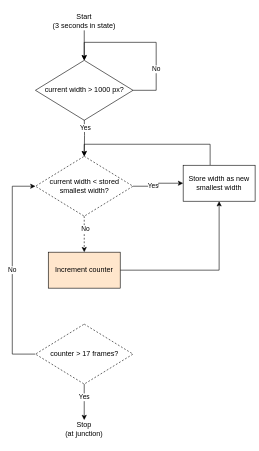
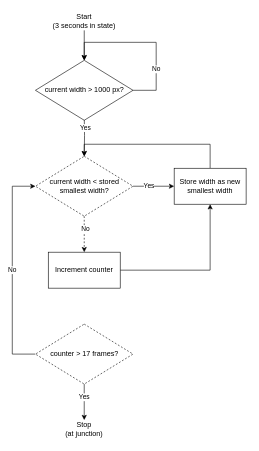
  <mxCell id="0" />
  <mxCell id="1" parent="0" />
  <mxCell id="2" style="edgeStyle=orthogonalEdgeStyle;rounded=0;orthogonalLoop=1;jettySize=auto;html=1;entryX=0.5;entryY=0;entryDx=0;entryDy=0;" edge="1" parent="1" target="10"><mxGeometry relative="1" as="geometry"><mxPoint x="140" y="189.997" as="sourcePoint" /></mxGeometry></mxCell>
  <mxCell id="3" value="Yes" style="edgeLabel;html=1;align=center;verticalAlign=middle;resizable=0;points=[];" vertex="1" connectable="0" parent="2"><mxGeometry x="-0.343" y="1" relative="1" as="geometry"><mxPoint as="offset" /></mxGeometry></mxCell>
  <mxCell id="4" style="edgeStyle=orthogonalEdgeStyle;rounded=0;orthogonalLoop=1;jettySize=auto;html=1;entryX=0.5;entryY=0;entryDx=0;entryDy=0;" edge="1" parent="1" source="5"><mxGeometry relative="1" as="geometry"><mxPoint x="140.005" y="100" as="targetPoint" /></mxGeometry></mxCell>
  <mxCell id="5" value="&lt;div&gt;Start&lt;/div&gt;(3 seconds in state)" style="text;html=1;strokeColor=none;fillColor=none;align=center;verticalAlign=middle;whiteSpace=wrap;rounded=0;" vertex="1" parent="1"><mxGeometry x="70" y="20" width="140" height="30" as="geometry" /></mxCell>
  <mxCell id="6" style="edgeStyle=orthogonalEdgeStyle;rounded=0;orthogonalLoop=1;jettySize=auto;html=1;entryX=0.5;entryY=0;entryDx=0;entryDy=0;dashed=1;" edge="1" parent="1" source="10" target="21"><mxGeometry relative="1" as="geometry" /></mxCell>
  <mxCell id="7" value="No" style="edgeLabel;html=1;align=center;verticalAlign=middle;resizable=0;points=[];" vertex="1" connectable="0" parent="6"><mxGeometry x="-0.281" y="1" relative="1" as="geometry"><mxPoint as="offset" /></mxGeometry></mxCell>
  <mxCell id="8" style="edgeStyle=orthogonalEdgeStyle;rounded=0;orthogonalLoop=1;jettySize=auto;html=1;entryX=0;entryY=0.5;entryDx=0;entryDy=0;" edge="1" parent="1" source="10" target="19"><mxGeometry relative="1" as="geometry" /></mxCell>
  <mxCell id="9" value="Yes" style="edgeLabel;html=1;align=center;verticalAlign=middle;resizable=0;points=[];" vertex="1" connectable="0" parent="8"><mxGeometry x="-0.247" y="2" relative="1" as="geometry"><mxPoint as="offset" /></mxGeometry></mxCell>
  <mxCell id="10" value="current width &amp;lt; stored smallest width?" style="rhombus;whiteSpace=wrap;html=1;dashed=1;" vertex="1" parent="1"><mxGeometry x="58.59" y="260" width="162.81" height="100" as="geometry" /></mxCell>
  <mxCell id="11" style="edgeStyle=orthogonalEdgeStyle;rounded=0;orthogonalLoop=1;jettySize=auto;html=1;entryX=0.5;entryY=0;entryDx=0;entryDy=0;exitX=1;exitY=0.5;exitDx=0;exitDy=0;" edge="1" parent="1" source="13"><mxGeometry relative="1" as="geometry"><mxPoint x="222.82" y="145" as="sourcePoint" /><mxPoint x="140.005" y="100" as="targetPoint" /><Array as="points"><mxPoint x="260" y="150" /><mxPoint x="260" y="70" /><mxPoint x="140" y="70" /></Array></mxGeometry></mxCell>
  <mxCell id="12" value="No" style="edgeLabel;html=1;align=center;verticalAlign=middle;resizable=0;points=[];" vertex="1" connectable="0" parent="11"><mxGeometry x="-0.36" y="1" relative="1" as="geometry"><mxPoint y="12" as="offset" /></mxGeometry></mxCell>
  <mxCell id="13" value="current width &amp;gt; 1000 px?" style="rhombus;whiteSpace=wrap;html=1;" vertex="1" parent="1"><mxGeometry x="58.59" y="100" width="162.81" height="100" as="geometry" /></mxCell>
  <mxCell id="14" value="No" style="edgeStyle=orthogonalEdgeStyle;rounded=0;orthogonalLoop=1;jettySize=auto;html=1;entryX=0;entryY=0.5;entryDx=0;entryDy=0;" edge="1" parent="1" source="17" target="10"><mxGeometry relative="1" as="geometry"><Array as="points"><mxPoint x="20" y="590" /><mxPoint x="20" y="310" /></Array></mxGeometry></mxCell>
  <mxCell id="15" style="edgeStyle=orthogonalEdgeStyle;rounded=0;orthogonalLoop=1;jettySize=auto;html=1;entryX=0.5;entryY=0;entryDx=0;entryDy=0;" edge="1" parent="1" source="17" target="22"><mxGeometry relative="1" as="geometry" /></mxCell>
  <mxCell id="16" value="Yes" style="edgeLabel;html=1;align=center;verticalAlign=middle;resizable=0;points=[];" vertex="1" connectable="0" parent="15"><mxGeometry x="-0.265" relative="1" as="geometry"><mxPoint as="offset" /></mxGeometry></mxCell>
  <mxCell id="17" value="counter &amp;gt; 17 frames?" style="rhombus;whiteSpace=wrap;html=1;dashed=1;" vertex="1" parent="1"><mxGeometry x="58.59" y="540" width="162.81" height="100" as="geometry" /></mxCell>
  <mxCell id="18" style="edgeStyle=orthogonalEdgeStyle;rounded=0;orthogonalLoop=1;jettySize=auto;html=1;entryX=0.5;entryY=0;entryDx=0;entryDy=0;" edge="1" parent="1" source="19" target="10"><mxGeometry relative="1" as="geometry"><Array as="points"><mxPoint x="350" y="240" /><mxPoint x="140" y="240" /></Array></mxGeometry></mxCell>
- <mxCell id="19" value="Store width as new smallest width" style="rounded=0;whiteSpace=wrap;html=1;" vertex="1" parent="1"><mxGeometry x="305" y="275" width="120" height="60" as="geometry" /></mxCell>
+ <mxCell id="19" value="Store width as new smallest width" style="rounded=0;whiteSpace=wrap;html=1;" vertex="1" parent="1"><mxGeometry x="290" y="280" width="120" height="60" as="geometry" /></mxCell>
  <mxCell id="20" style="edgeStyle=orthogonalEdgeStyle;rounded=0;orthogonalLoop=1;jettySize=auto;html=1;" edge="1" parent="1" source="21" target="19"><mxGeometry relative="1" as="geometry" /></mxCell>
- <mxCell id="21" value="Increment counter" style="rounded=0;whiteSpace=wrap;html=1;fillColor=#ffe6cc;" vertex="1" parent="1"><mxGeometry x="80" y="420" width="120" height="60" as="geometry" /></mxCell>
+ <mxCell id="21" value="Increment counter" style="rounded=0;whiteSpace=wrap;html=1;" vertex="1" parent="1"><mxGeometry x="80" y="420" width="120" height="60" as="geometry" /></mxCell>
  <mxCell id="22" value="&lt;div&gt;Stop &lt;br&gt;&lt;/div&gt;&lt;div&gt;(at junction)&lt;/div&gt;" style="text;html=1;strokeColor=none;fillColor=none;align=center;verticalAlign=middle;whiteSpace=wrap;rounded=0;" vertex="1" parent="1"><mxGeometry x="84.99" y="700" width="110" height="30" as="geometry" /></mxCell>
